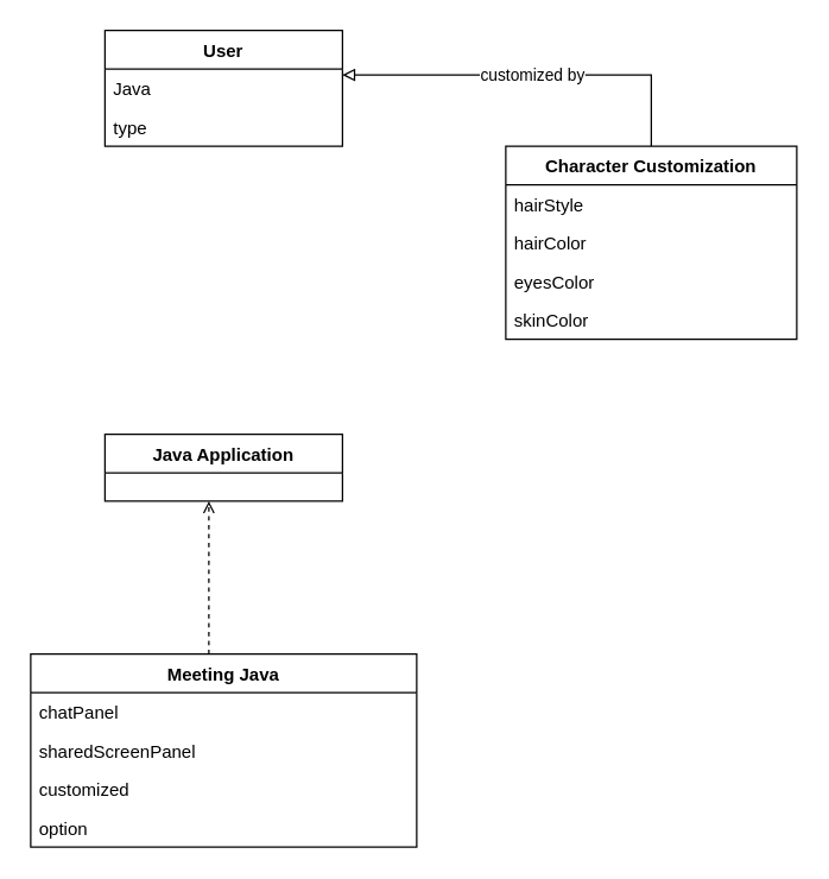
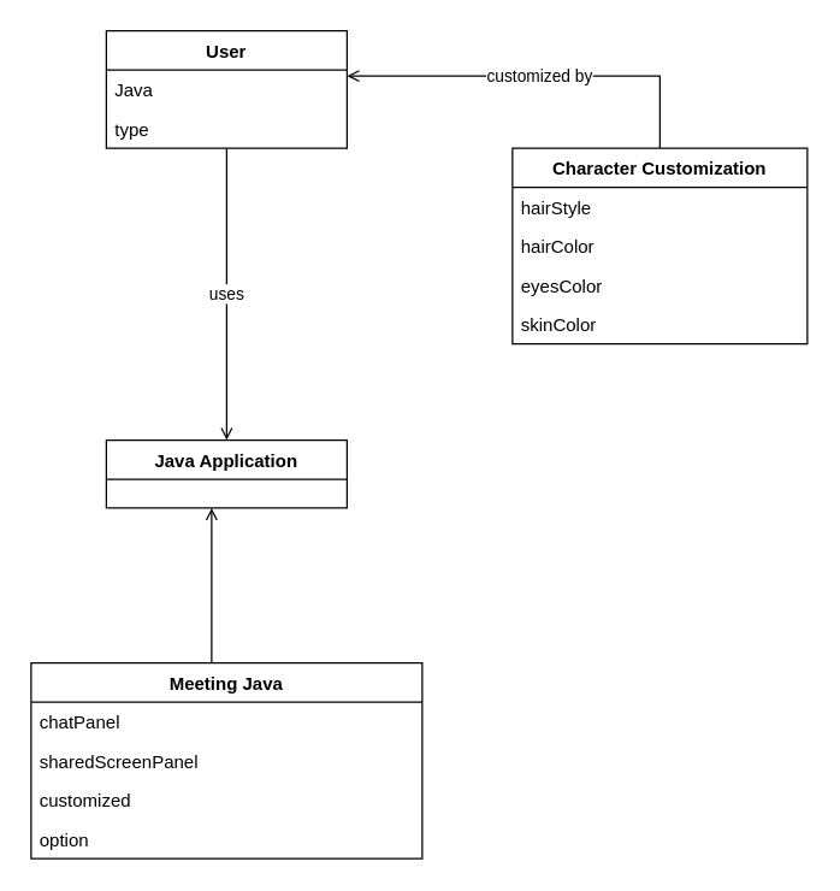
  <mxCell id="0" />
  <mxCell id="1" parent="0" />
- <mxCell id="2" value="customized by" style="edgeStyle=orthogonalEdgeStyle;rounded=0;orthogonalLoop=1;jettySize=auto;html=1;endArrow=block;endFill=0;" parent="1" source="3" target="16" edge="1"><mxGeometry relative="1" as="geometry"><mxPoint x="578" y="212" as="targetPoint" /><Array as="points"><mxPoint x="438" y="50" /></Array></mxGeometry></mxCell>
+ <mxCell id="2" value="customized by" style="edgeStyle=orthogonalEdgeStyle;rounded=0;orthogonalLoop=1;jettySize=auto;html=1;endArrow=open;endFill=0;" parent="1" source="3" target="16" edge="1"><mxGeometry relative="1" as="geometry"><mxPoint x="578" y="212" as="targetPoint" /><Array as="points"><mxPoint x="438" y="50" /></Array></mxGeometry></mxCell>
  <mxCell id="3" value="Character Customization" style="swimlane;fontStyle=1;align=center;verticalAlign=top;childLayout=stackLayout;horizontal=1;startSize=26;horizontalStack=0;resizeParent=1;resizeParentMax=0;resizeLast=0;collapsible=1;marginBottom=0;" parent="1" vertex="1"><mxGeometry x="340" y="98" width="196" height="130" as="geometry" /></mxCell>
  <mxCell id="4" value="hairStyle" style="text;strokeColor=none;fillColor=none;align=left;verticalAlign=top;spacingLeft=4;spacingRight=4;overflow=hidden;rotatable=0;points=[[0,0.5],[1,0.5]];portConstraint=eastwest;" parent="3" vertex="1"><mxGeometry y="26" width="196" height="26" as="geometry" /></mxCell>
  <mxCell id="5" value="hairColor" style="text;strokeColor=none;fillColor=none;align=left;verticalAlign=top;spacingLeft=4;spacingRight=4;overflow=hidden;rotatable=0;points=[[0,0.5],[1,0.5]];portConstraint=eastwest;" parent="3" vertex="1"><mxGeometry y="52" width="196" height="26" as="geometry" /></mxCell>
  <mxCell id="6" value="eyesColor" style="text;strokeColor=none;fillColor=none;align=left;verticalAlign=top;spacingLeft=4;spacingRight=4;overflow=hidden;rotatable=0;points=[[0,0.5],[1,0.5]];portConstraint=eastwest;" parent="3" vertex="1"><mxGeometry y="78" width="196" height="26" as="geometry" /></mxCell>
  <mxCell id="7" value="skinColor" style="text;strokeColor=none;fillColor=none;align=left;verticalAlign=top;spacingLeft=4;spacingRight=4;overflow=hidden;rotatable=0;points=[[0,0.5],[1,0.5]];portConstraint=eastwest;" parent="3" vertex="1"><mxGeometry y="104" width="196" height="26" as="geometry" /></mxCell>
- <mxCell id="8" style="edgeStyle=orthogonalEdgeStyle;rounded=0;orthogonalLoop=1;jettySize=auto;html=1;endArrow=open;endFill=0;dashed=1;" parent="1" source="9" target="14" edge="1"><mxGeometry relative="1" as="geometry"><Array as="points"><mxPoint x="140" y="380" /><mxPoint x="140" y="380" /></Array></mxGeometry></mxCell>
+ <mxCell id="8" style="edgeStyle=orthogonalEdgeStyle;rounded=0;orthogonalLoop=1;jettySize=auto;html=1;endArrow=open;endFill=0;" parent="1" source="9" target="14" edge="1"><mxGeometry relative="1" as="geometry"><Array as="points"><mxPoint x="140" y="380" /><mxPoint x="140" y="380" /></Array></mxGeometry></mxCell>
  <mxCell id="9" value="Meeting Java" style="swimlane;fontStyle=1;align=center;verticalAlign=top;childLayout=stackLayout;horizontal=1;startSize=26;horizontalStack=0;resizeParent=1;resizeParentMax=0;resizeLast=0;collapsible=1;marginBottom=0;" parent="1" vertex="1"><mxGeometry x="20" y="440" width="260" height="130" as="geometry" /></mxCell>
  <mxCell id="10" value="chatPanel" style="text;strokeColor=none;fillColor=none;align=left;verticalAlign=top;spacingLeft=4;spacingRight=4;overflow=hidden;rotatable=0;points=[[0,0.5],[1,0.5]];portConstraint=eastwest;" parent="9" vertex="1"><mxGeometry y="26" width="260" height="26" as="geometry" /></mxCell>
  <mxCell id="11" value="sharedScreenPanel" style="text;strokeColor=none;fillColor=none;align=left;verticalAlign=top;spacingLeft=4;spacingRight=4;overflow=hidden;rotatable=0;points=[[0,0.5],[1,0.5]];portConstraint=eastwest;" parent="9" vertex="1"><mxGeometry y="52" width="260" height="26" as="geometry" /></mxCell>
  <mxCell id="12" value="customized" style="text;strokeColor=none;fillColor=none;align=left;verticalAlign=top;spacingLeft=4;spacingRight=4;overflow=hidden;rotatable=0;points=[[0,0.5],[1,0.5]];portConstraint=eastwest;" parent="9" vertex="1"><mxGeometry y="78" width="260" height="26" as="geometry" /></mxCell>
  <mxCell id="13" value="option" style="text;strokeColor=none;fillColor=none;align=left;verticalAlign=top;spacingLeft=4;spacingRight=4;overflow=hidden;rotatable=0;points=[[0,0.5],[1,0.5]];portConstraint=eastwest;" parent="9" vertex="1"><mxGeometry y="104" width="260" height="26" as="geometry" /></mxCell>
  <mxCell id="14" value="Java Application" style="swimlane;fontStyle=1;align=center;verticalAlign=top;childLayout=stackLayout;horizontal=1;startSize=26;horizontalStack=0;resizeParent=1;resizeParentMax=0;resizeLast=0;collapsible=1;marginBottom=0;" parent="1" vertex="1"><mxGeometry x="70" y="292" width="160" height="45" as="geometry" /></mxCell>
+ <mxCell id="15" value="uses" style="edgeStyle=orthogonalEdgeStyle;rounded=0;orthogonalLoop=1;jettySize=auto;html=1;endArrow=open;endFill=0;" parent="1" source="16" target="14" edge="1"><mxGeometry relative="1" as="geometry"><Array as="points"><mxPoint x="150" y="130" /><mxPoint x="150" y="130" /></Array></mxGeometry></mxCell>
  <mxCell id="16" value="User" style="swimlane;fontStyle=1;align=center;verticalAlign=top;childLayout=stackLayout;horizontal=1;startSize=26;horizontalStack=0;resizeParent=1;resizeParentMax=0;resizeLast=0;collapsible=1;marginBottom=0;" parent="1" vertex="1"><mxGeometry x="70" y="20" width="160" height="78" as="geometry" /></mxCell>
  <mxCell id="17" value="Java" style="text;strokeColor=none;fillColor=none;align=left;verticalAlign=top;spacingLeft=4;spacingRight=4;overflow=hidden;rotatable=0;points=[[0,0.5],[1,0.5]];portConstraint=eastwest;" parent="16" vertex="1"><mxGeometry y="26" width="160" height="26" as="geometry" /></mxCell>
  <mxCell id="18" value="type" style="text;strokeColor=none;fillColor=none;align=left;verticalAlign=top;spacingLeft=4;spacingRight=4;overflow=hidden;rotatable=0;points=[[0,0.5],[1,0.5]];portConstraint=eastwest;" parent="16" vertex="1"><mxGeometry y="52" width="160" height="26" as="geometry" /></mxCell>
